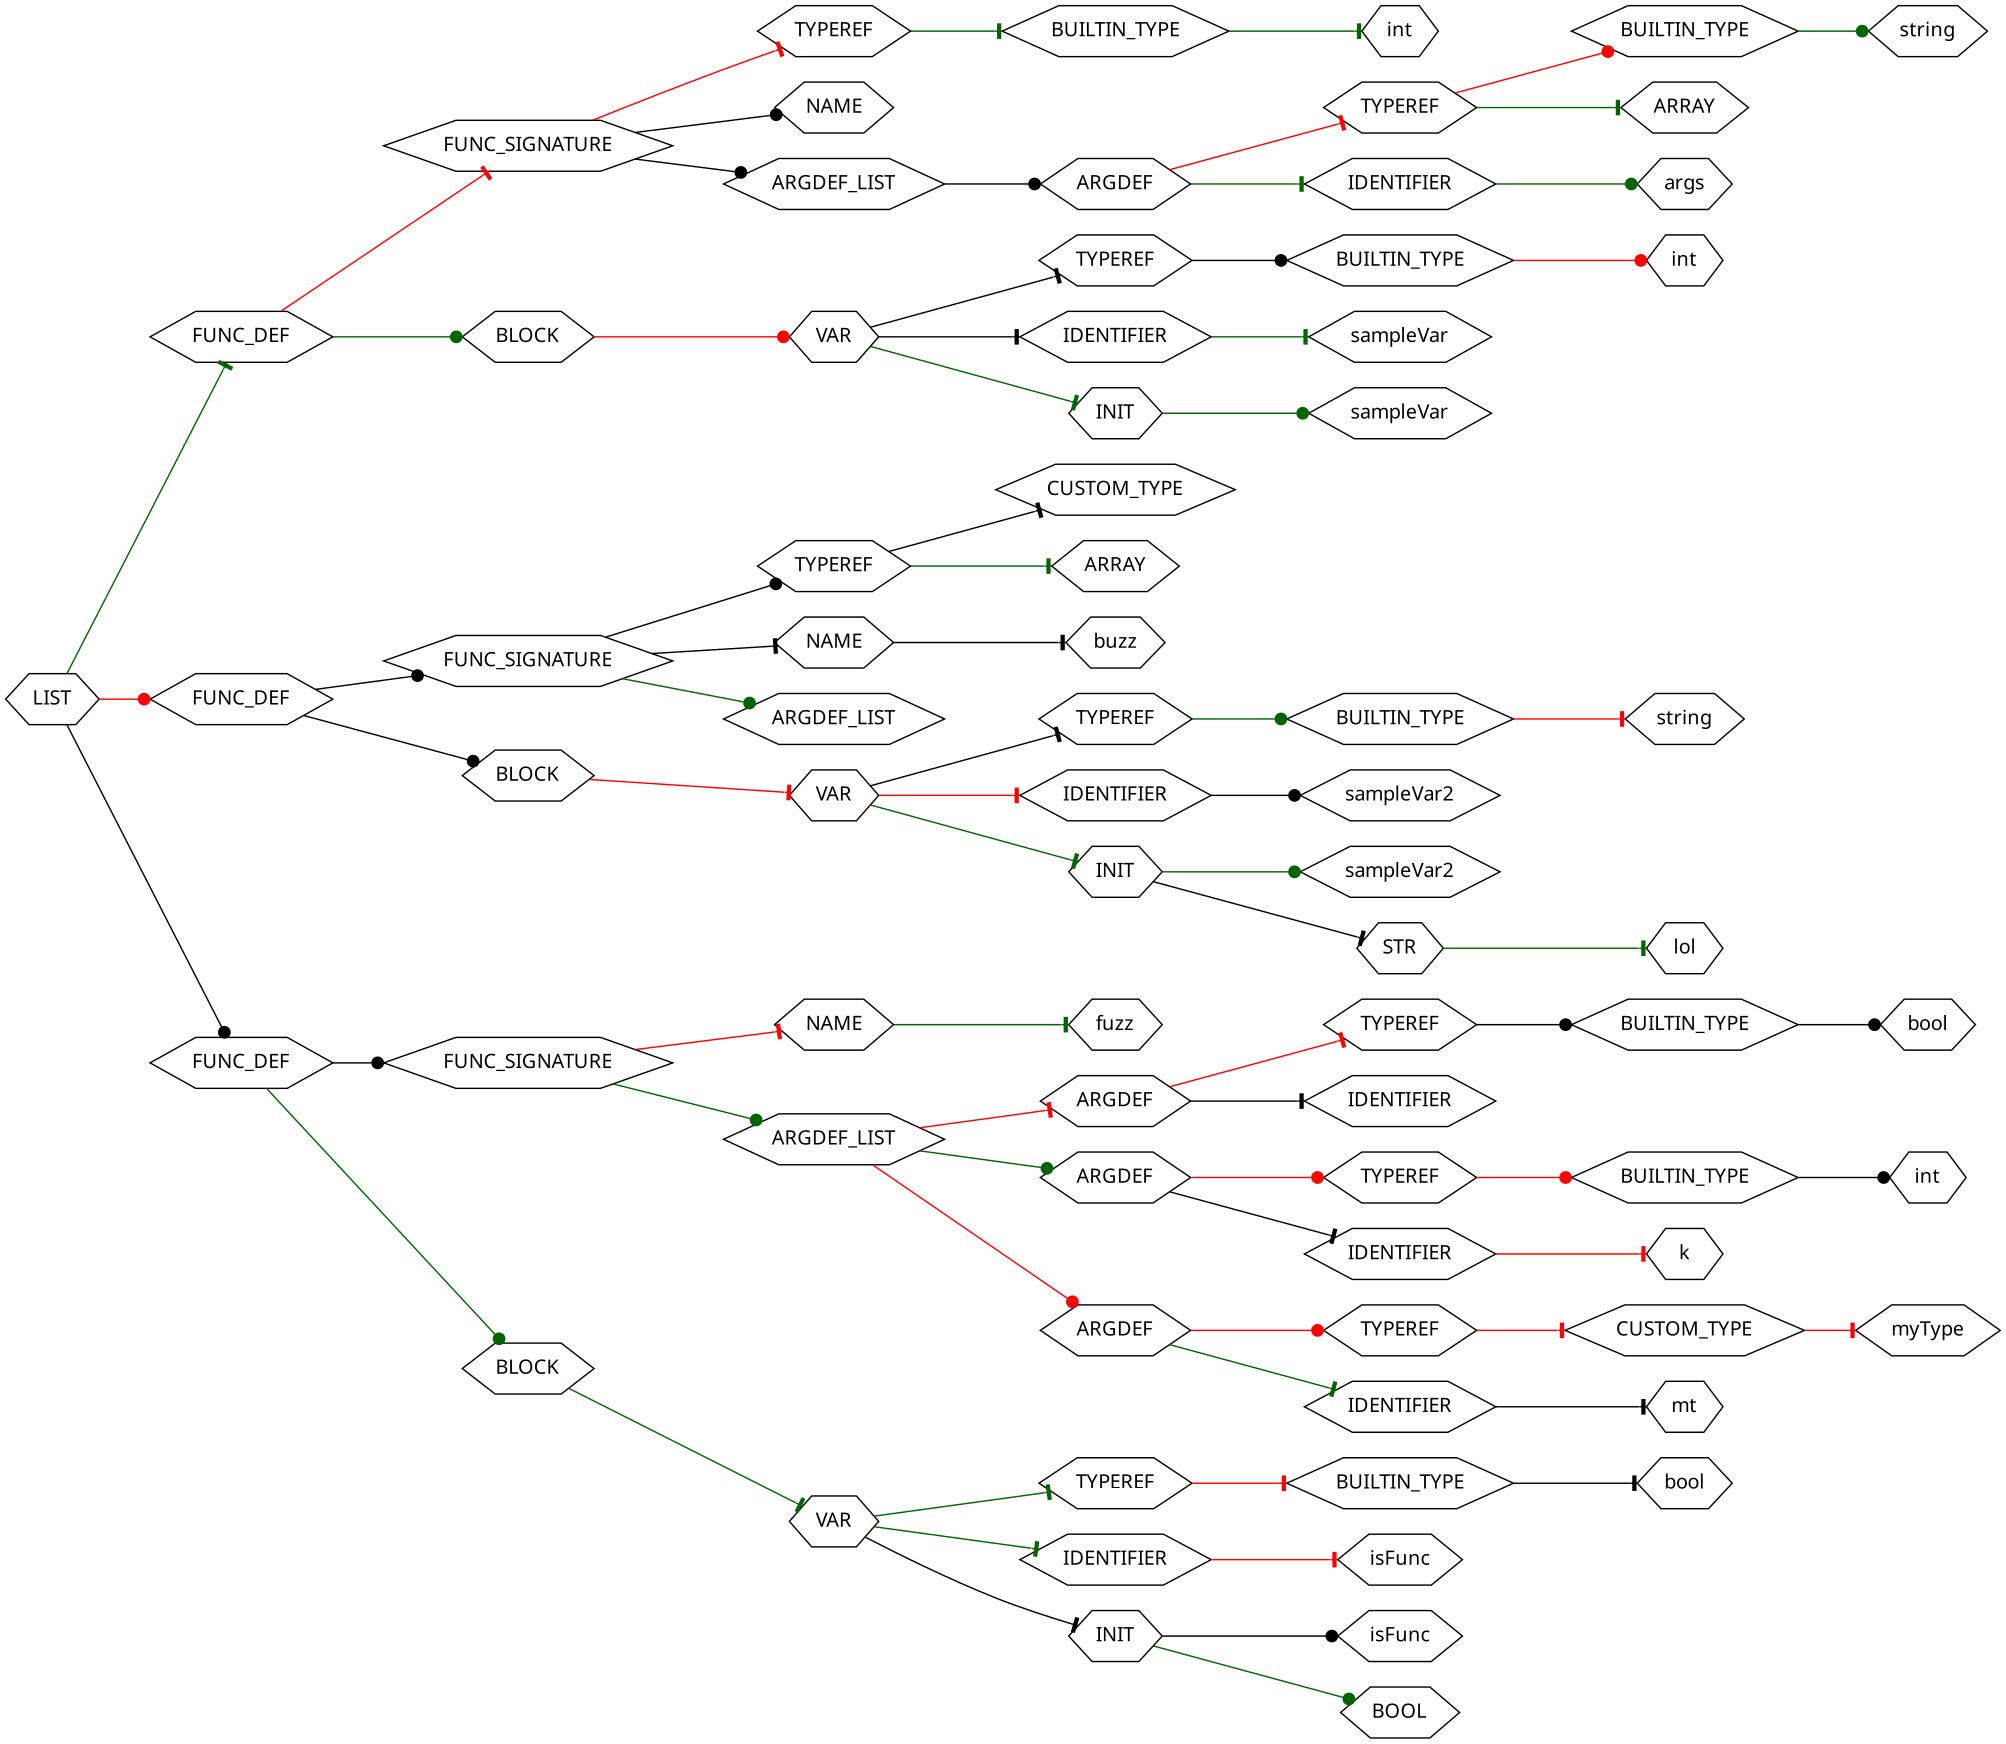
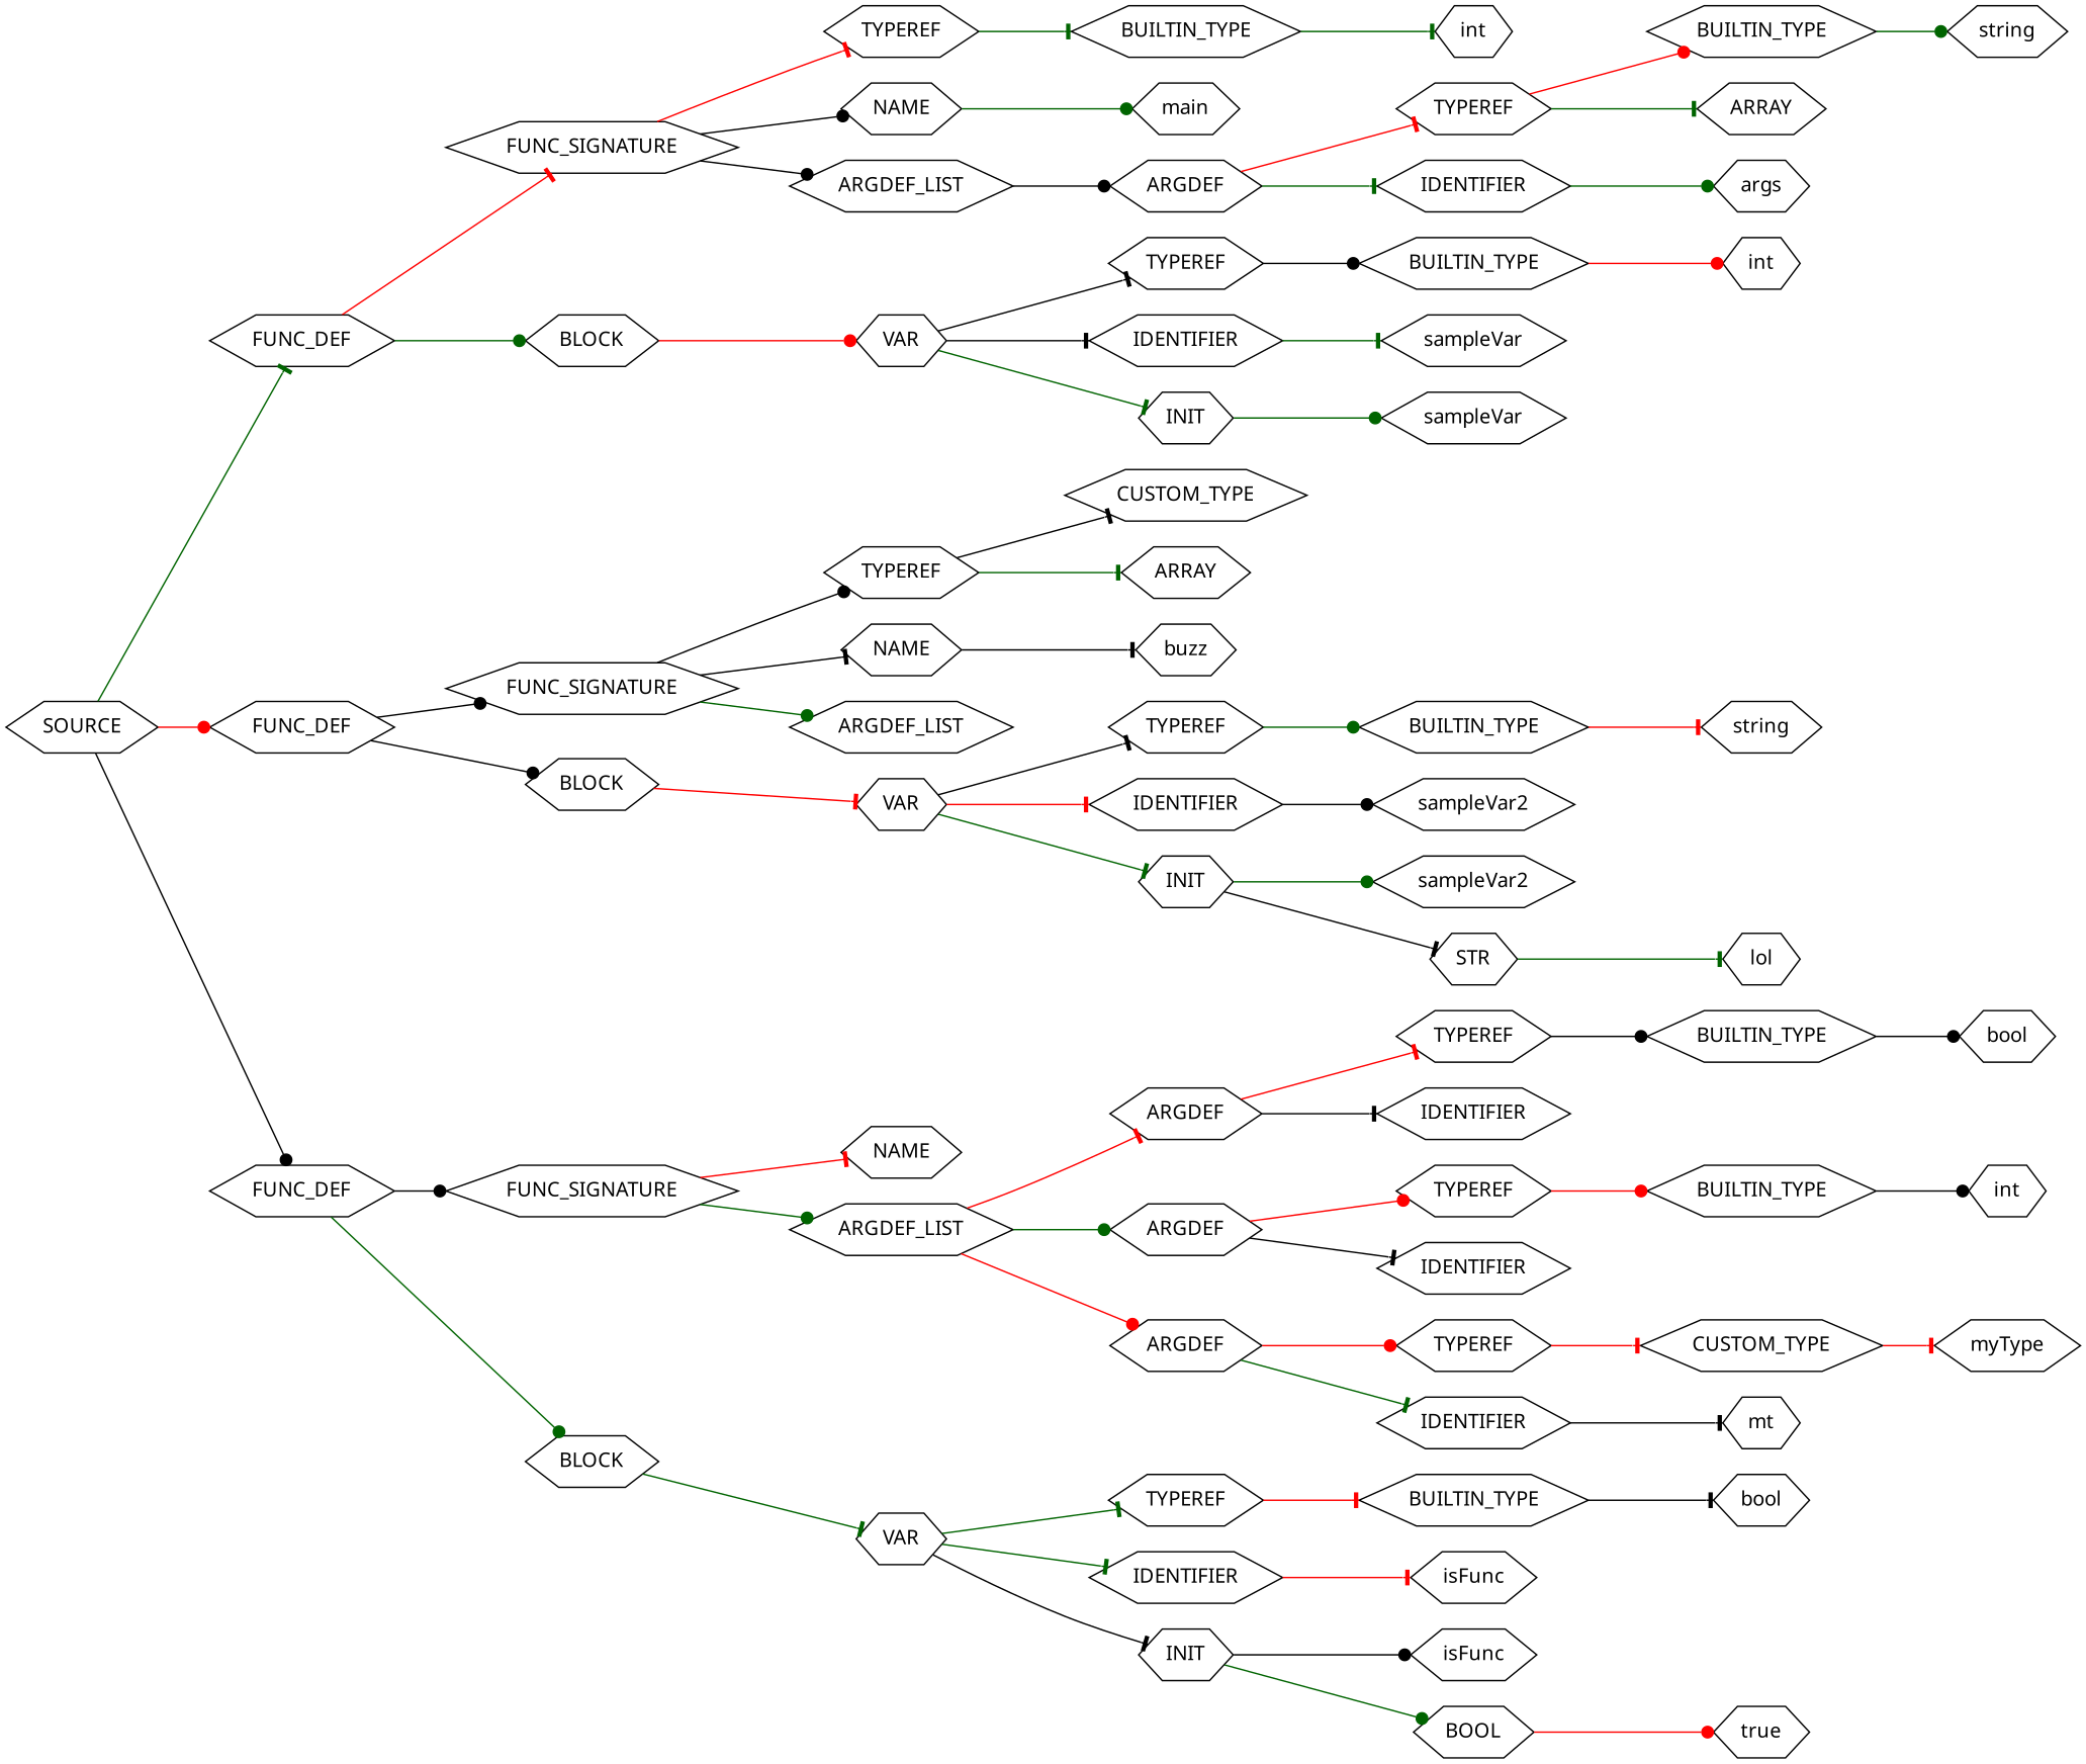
  digraph {
    fontname="Noto Sans"
    rankdir=LR
    node [fontname="Noto Sans" shape=hexagon]
    edge [arrowhead=tee color=darkgreen fontname="Noto Sans"]
-   n1 [label=LIST]
+   n1 [label=SOURCE]
    n2 [label=FUNC_DEF]
    n3 [label=FUNC_DEF]
    n4 [label=FUNC_DEF]
    n5 [label=FUNC_SIGNATURE]
    n6 [label=BLOCK]
    n7 [label=FUNC_SIGNATURE]
    n8 [label=BLOCK]
    n9 [label=FUNC_SIGNATURE]
    n10 [label=BLOCK]
    n11 [label=TYPEREF]
    n12 [label=NAME]
    n13 [label=ARGDEF_LIST]
    n14 [label=VAR]
    n15 [label=BUILTIN_TYPE]
+   n16 [label=main]
    n17 [label=ARGDEF]
    n18 [label=int]
    n19 [label=TYPEREF]
    n20 [label=IDENTIFIER]
    n21 [label=BUILTIN_TYPE]
    n22 [label=ARRAY]
    n23 [label=args]
    n24 [label=string]
    n25 [label=TYPEREF]
    n26 [label=IDENTIFIER]
    n27 [label=INIT]
    n28 [label=BUILTIN_TYPE]
    n29 [label=sampleVar]
    n30 [label=sampleVar]
    n31 [label=int]
    n32 [label=TYPEREF]
    n33 [label=NAME]
    n34 [label=ARGDEF_LIST]
    n35 [label=VAR]
    n36 [label=CUSTOM_TYPE]
    n37 [label=ARRAY]
    n38 [label=buzz]
    n39 [label=TYPEREF]
    n40 [label=IDENTIFIER]
    n41 [label=INIT]
    n42 [label=BUILTIN_TYPE]
    n43 [label=sampleVar2]
    n44 [label=sampleVar2]
    n45 [label=STR]
    n46 [label=string]
    n47 [label=lol]
    n48 [label=NAME]
    n49 [label=ARGDEF_LIST]
    n50 [label=VAR]
-   n51 [label=fuzz]
    n52 [label=ARGDEF]
    n53 [label=ARGDEF]
    n54 [label=ARGDEF]
    n55 [label=TYPEREF]
    n56 [label=IDENTIFIER]
    n57 [label=TYPEREF]
    n58 [label=IDENTIFIER]
    n59 [label=TYPEREF]
    n60 [label=IDENTIFIER]
    n61 [label=BUILTIN_TYPE]
    n62 [label=bool]
    n63 [label=BUILTIN_TYPE]
-   n64 [label=k]
    n65 [label=int]
    n66 [label=CUSTOM_TYPE]
    n67 [label=mt]
    n68 [label=myType]
    n69 [label=TYPEREF]
    n70 [label=IDENTIFIER]
    n71 [label=INIT]
    n72 [label=BUILTIN_TYPE]
    n73 [label=isFunc]
    n74 [label=isFunc]
    n75 [label=BOOL]
    n76 [label=bool]
+   n77 [label=true]
    n1 -> n2
    n1 -> n3 [arrowhead=dot color=red]
    n1 -> n4 [arrowhead=dot color=black]
    n2 -> n5 [color=red]
    n2 -> n6 [arrowhead=dot]
    n3 -> n7 [arrowhead=dot color=black]
    n3 -> n8 [arrowhead=dot color=black]
    n4 -> n9 [arrowhead=dot color=black]
    n4 -> n10 [arrowhead=dot]
    n5 -> n11 [color=red]
    n5 -> n12 [arrowhead=dot color=black]
    n5 -> n13 [arrowhead=dot color=black]
    n6 -> n14 [arrowhead=dot color=red]
    n7 -> n32 [arrowhead=dot color=black]
    n7 -> n33 [color=black]
    n7 -> n34 [arrowhead=dot]
    n8 -> n35 [color=red]
    n9 -> n48 [color=red]
    n9 -> n49 [arrowhead=dot]
    n10 -> n50
    n11 -> n15
+   n12 -> n16 [arrowhead=dot]
    n13 -> n17 [arrowhead=dot color=black]
    n14 -> n25 [color=black]
    n14 -> n26 [color=black]
    n14 -> n27
    n15 -> n18
    n17 -> n19 [color=red]
    n17 -> n20
    n19 -> n21 [arrowhead=dot color=red]
    n19 -> n22
    n20 -> n23 [arrowhead=dot]
    n21 -> n24 [arrowhead=dot]
    n25 -> n28 [arrowhead=dot color=black]
    n26 -> n29
    n27 -> n30 [arrowhead=dot]
    n28 -> n31 [arrowhead=dot color=red]
    n32 -> n36 [color=black]
    n32 -> n37
    n33 -> n38 [color=black]
    n35 -> n39 [color=black]
    n35 -> n40 [color=red]
    n35 -> n41
    n39 -> n42 [arrowhead=dot]
    n40 -> n43 [arrowhead=dot color=black]
    n41 -> n44 [arrowhead=dot]
    n41 -> n45 [color=black]
    n42 -> n46 [color=red]
    n45 -> n47
-   n48 -> n51
    n49 -> n52 [color=red]
    n49 -> n53 [arrowhead=dot]
    n49 -> n54 [arrowhead=dot color=red]
    n50 -> n69
    n50 -> n70
    n50 -> n71 [color=black]
    n52 -> n55 [color=red]
    n52 -> n56 [color=black]
    n53 -> n57 [arrowhead=dot color=red]
    n53 -> n58 [color=black]
    n54 -> n59 [arrowhead=dot color=red]
    n54 -> n60
    n55 -> n61 [arrowhead=dot color=black]
    n57 -> n63 [arrowhead=dot color=red]
-   n58 -> n64 [color=red]
    n59 -> n66 [color=red]
    n60 -> n67 [color=black]
    n61 -> n62 [arrowhead=dot color=black]
    n63 -> n65 [arrowhead=dot color=black]
    n66 -> n68 [color=red]
    n69 -> n72 [color=red]
    n70 -> n73 [color=red]
    n71 -> n74 [arrowhead=dot color=black]
    n71 -> n75 [arrowhead=dot]
    n72 -> n76 [color=black]
+   n75 -> n77 [arrowhead=dot color=red]
  }
